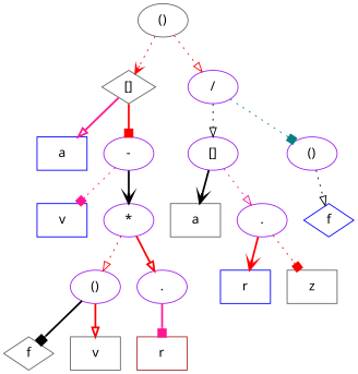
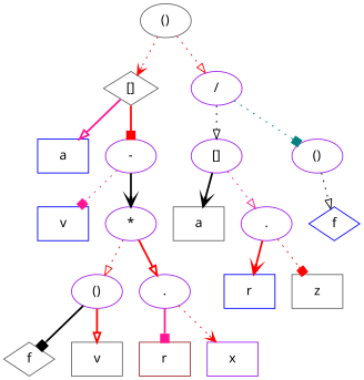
  digraph {
    node [fontname=Verdana shape=ellipse color=purple]
    edge [color=red style=dotted arrowhead=onormal]
    n1 [height=0.5 label="()" width=0.75 color=gray40]
    n2 [height=0.5 label="[]" shape=diamond width=0.80556 color=gray40]
    n3 [height=0.5 label="/" width=0.75]
    n4 [height=0.5 label=a shape=box width=0.75 color=blue]
    n5 [height=0.5 label="-" width=0.75]
    n6 [height=0.5 label="[]" width=0.75]
    n7 [height=0.5 label="()" width=0.75]
    n8 [height=0.5 label=v shape=box width=0.75 color=blue]
    n9 [height=0.5 label="*" width=0.75]
    n10 [height=0.5 label="()" width=0.75]
    n11 [height=0.5 label="." width=0.75]
    n12 [height=0.5 label=f shape=diamond width=0.75 color=gray40]
    n13 [height=0.5 label=v shape=box width=0.75 color=gray40]
    n14 [height=0.5 label=r shape=box width=0.75 color=brown]
+   n15 [height=0.5 label=x shape=box width=0.75]
    n16 [height=0.5 label=a shape=box width=0.75 color=gray40]
    n17 [height=0.5 label="." width=0.75]
    n18 [height=0.5 label=f shape=diamond width=0.75 color=blue]
    n19 [height=0.5 label=r shape=box width=0.75 color=blue]
    n20 [height=0.5 label=z shape=box width=0.75 color=gray40]
    subgraph sub_1 {
      n1
      n2
      n3
      n4
      n5
      n6
      n7
      n8
      n9
      n10
      n11
      n12
      n13
      n14
+     n15
      n16
      n17
      n18
      n19
      n20
    }
    n1 -> n2 [arrowhead=vee]
    n1 -> n3
    n2 -> n4 [color=deeppink style=bold]
    n2 -> n5 [style=bold arrowhead=box]
    n3 -> n6 [color=black]
    n3 -> n7 [color=teal arrowhead=box]
    n5 -> n8 [color=deeppink arrowhead=box]
    n5 -> n9 [color=black style=bold arrowhead=vee]
    n6 -> n16 [color=black style=bold arrowhead=vee]
    n6 -> n17 [color=deeppink]
    n7 -> n18 [color=black]
    n9 -> n10
    n9 -> n11 [style=bold]
    n10 -> n12 [color=black style=bold arrowhead=box]
    n10 -> n13 [style=bold]
    n11 -> n14 [color=deeppink style=bold arrowhead=box]
+   n11 -> n15 [arrowhead=vee]
    n17 -> n19 [style=bold arrowhead=vee]
    n17 -> n20 [arrowhead=box]
  }
